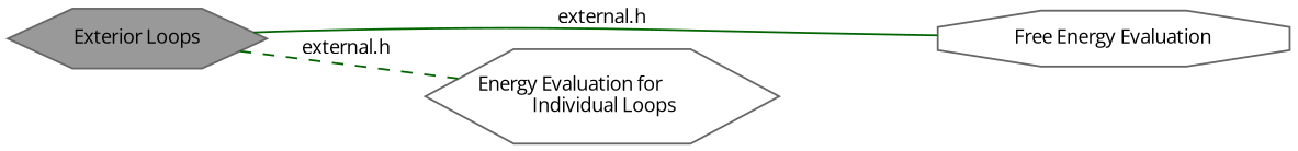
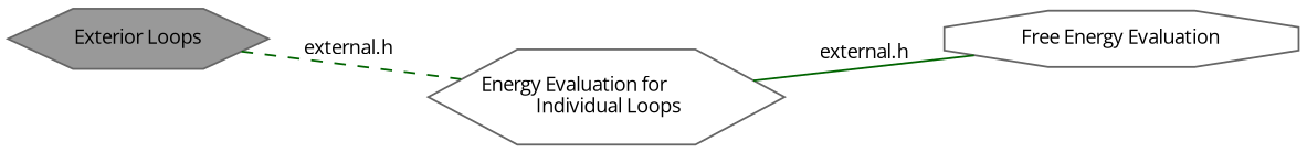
  digraph {
    fontname="Open Sans"
    rankdir=LR
    node [color=grey40 fillcolor=white fontname="Open Sans" fontsize=10 shape=hexagon style=filled]
    edge [color=darkgreen dir=none fontname="Open Sans" fontsize=10 labelfontname=Helvetica labelfontsize=10 shape=plaintext]
    n1 [height=0.2 label="Free Energy Evaluation" shape=octagon width=0.4]
    n2 [height=0.2 label="Energy Evaluation for\l Individual Loops" width=0.4]
    n3 [color=gray40 fillcolor=grey60 fontcolor=black height=0.2 label="Exterior Loops" width=0.4]
-   n3 -> n1 [label="external.h" style=solid]
+   n2 -> n1 [label="external.h" style=solid]
    n3 -> n2 [label="external.h" style=dashed]
  }
